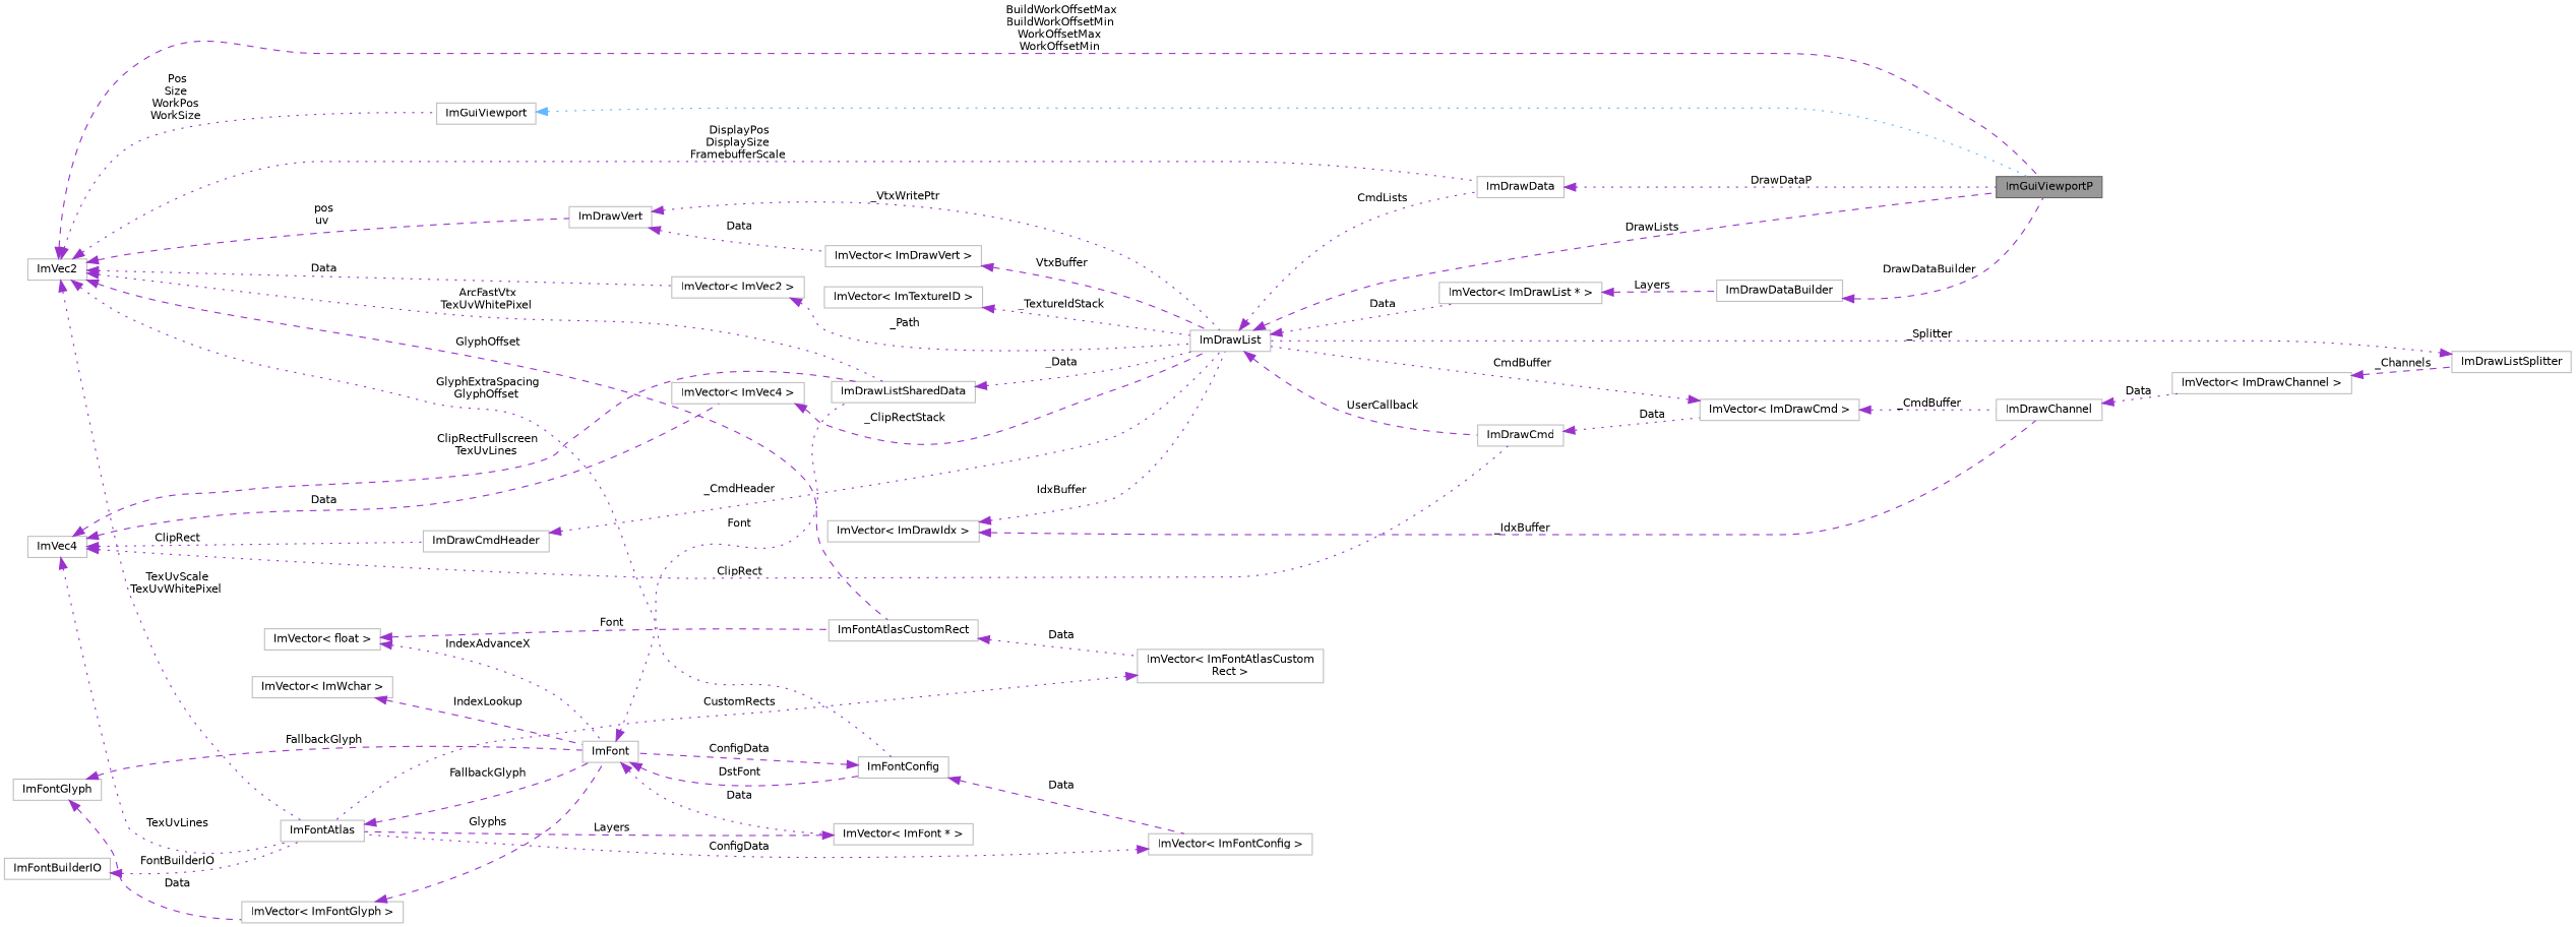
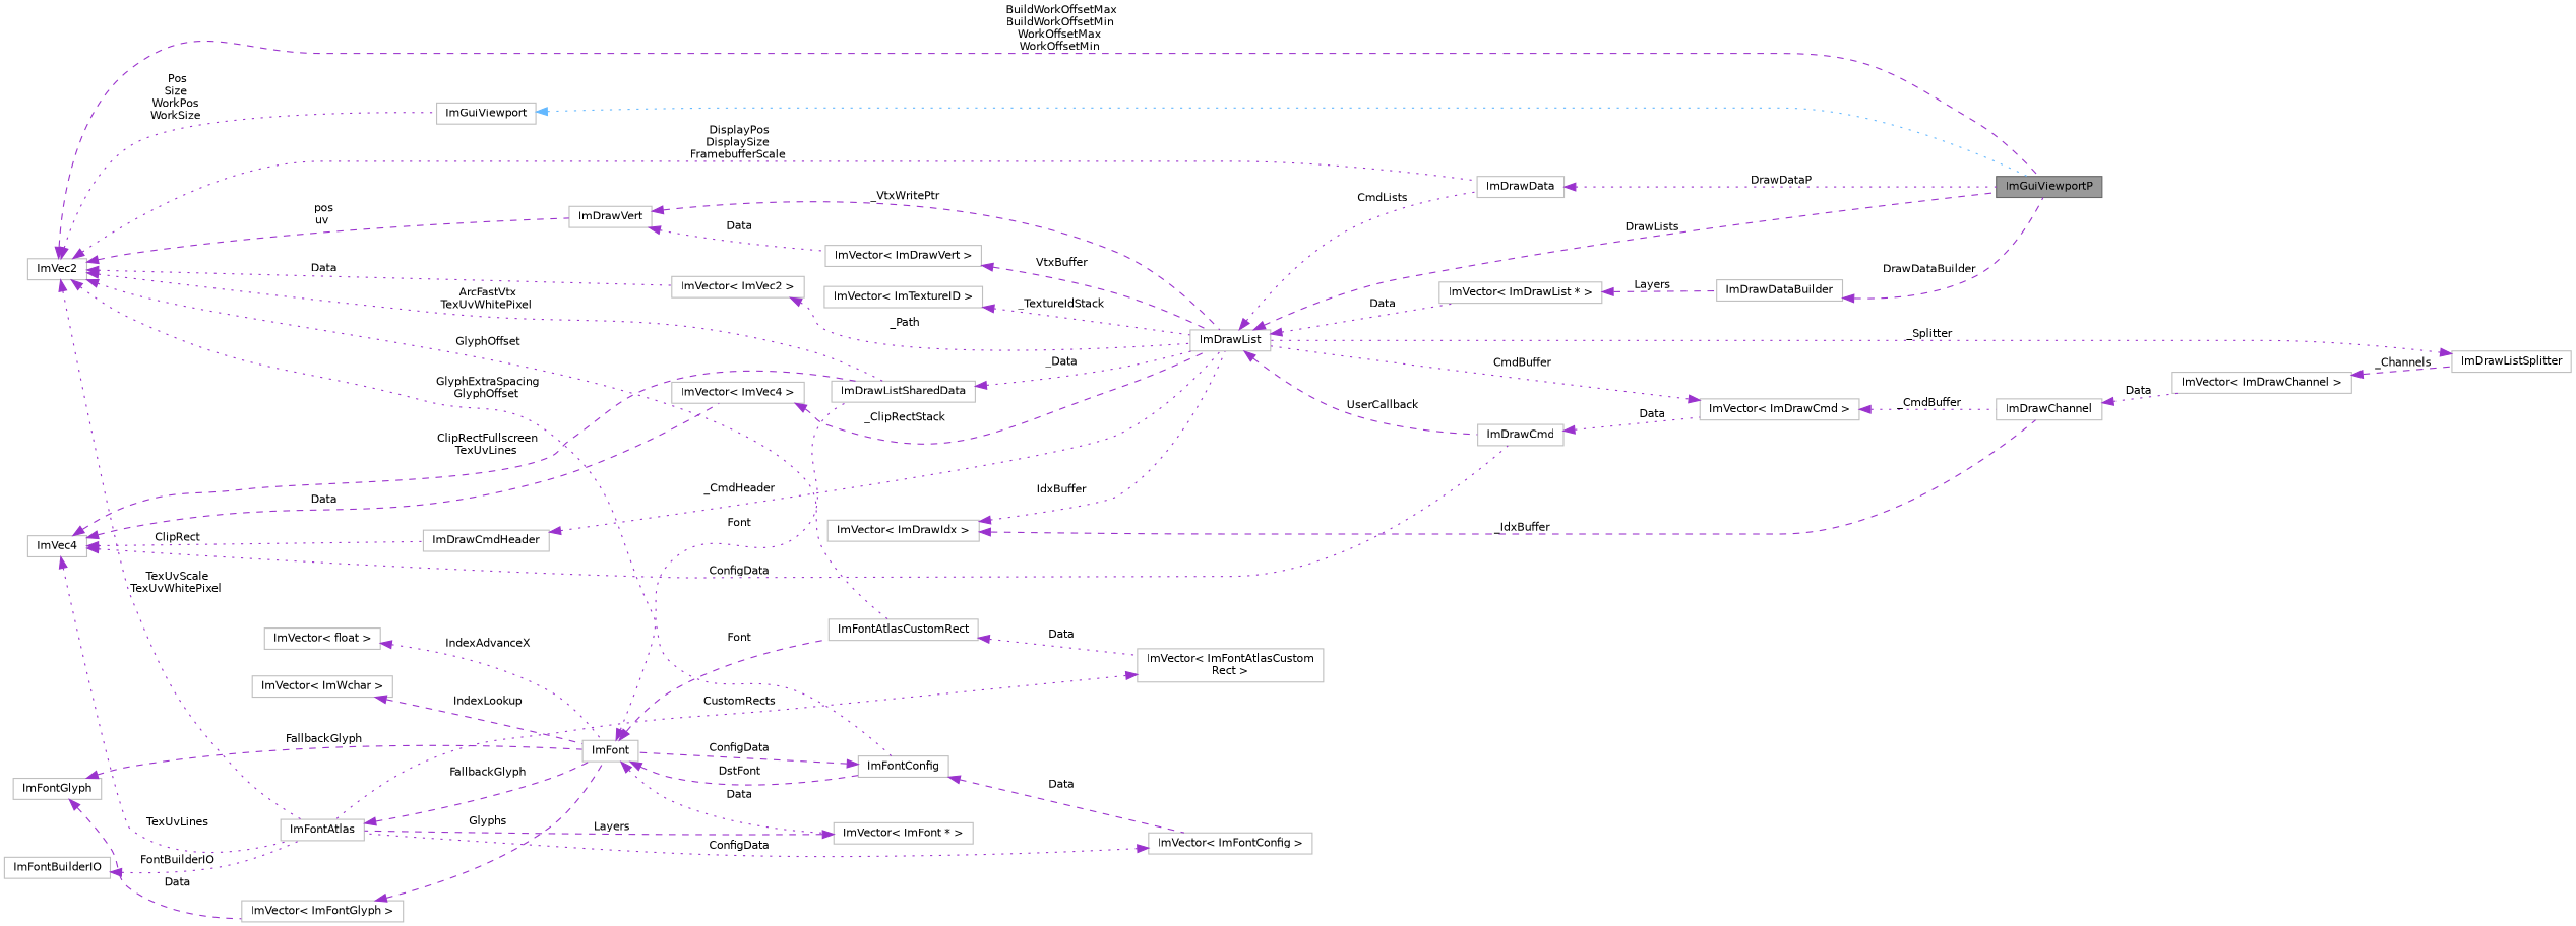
  digraph {
    rankdir=LR
    node [color=grey75 fillcolor=white fontname=Helvetica fontsize=10 shape=box style=filled]
    edge [color=darkorchid3 dir=back fontname=Helvetica fontsize=10 labelfontname=Helvetica labelfontsize=10 style=dotted]
    n1 [color=gray40 fillcolor=grey60 fontcolor=black height=0.2 label=ImGuiViewportP width=0.4]
    n2 [height=0.2 label=ImGuiViewport width=0.4]
    n3 [height=0.2 label=ImVec2 width=0.4]
    n4 [height=0.2 label=ImDrawVert width=0.4]
    n5 [height=0.2 label=ImDrawListSharedData width=0.4]
    n6 [height=0.2 label=ImFontAtlas width=0.4]
    n7 [height=0.2 label=ImFontAtlasCustomRect width=0.4]
    n8 [height=0.2 label=ImFontConfig width=0.4]
    n9 [height=0.2 label="ImVector\< ImVec2 \>" width=0.4]
    n10 [height=0.2 label=ImDrawData width=0.4]
    n11 [height=0.2 label=ImDrawList width=0.4]
    n12 [height=0.2 label="ImVector\< ImDrawVert \>" width=0.4]
    n13 [height=0.2 label=ImFont width=0.4]
    n14 [height=0.2 label="ImVector\< ImFontAtlasCustom\lRect \>" width=0.4]
    n15 [height=0.2 label="ImVector\< ImFontConfig \>" width=0.4]
    n16 [height=0.2 label=ImDrawCmd width=0.4]
    n17 [height=0.2 label="ImVector\< ImDrawList * \>" width=0.4]
    n18 [height=0.2 label="ImVector\< ImDrawCmd \>" width=0.4]
    n19 [height=0.2 label=ImDrawDataBuilder width=0.4]
    n20 [height=0.2 label=ImDrawChannel width=0.4]
    n21 [height=0.2 label="ImVector\< ImDrawChannel \>" width=0.4]
    n22 [height=0.2 label=ImVec4 width=0.4]
    n23 [height=0.2 label="ImVector\< ImVec4 \>" width=0.4]
    n24 [height=0.2 label=ImDrawCmdHeader width=0.4]
    n25 [height=0.2 label="ImVector\< ImDrawIdx \>" width=0.4]
    n26 [height=0.2 label="ImVector\< ImFont * \>" width=0.4]
    n27 [height=0.2 label="ImVector\< float \>" width=0.4]
    n28 [height=0.2 label="ImVector\< ImWchar \>" width=0.4]
    n29 [height=0.2 label="ImVector\< ImFontGlyph \>" width=0.4]
    n30 [height=0.2 label=ImFontGlyph width=0.4]
    n31 [height=0.2 label=ImFontBuilderIO width=0.4]
    n32 [height=0.2 label="ImVector\< ImTextureID \>" width=0.4]
    n33 [height=0.2 label=ImDrawListSplitter width=0.4]
    n2 -> n1 [color=steelblue1]
    n3 -> n1 [label=" BuildWorkOffsetMax\nBuildWorkOffsetMin\nWorkOffsetMax\nWorkOffsetMin" style=dashed]
    n3 -> n2 [label=" Pos\nSize\nWorkPos\nWorkSize"]
    n3 -> n4 [label=" pos\nuv" style=dashed]
    n3 -> n5 [label=" ArcFastVtx\nTexUvWhitePixel"]
    n3 -> n6 [label=" TexUvScale\nTexUvWhitePixel"]
-   n3 -> n7 [label=" GlyphOffset" style=dashed]
+   n3 -> n7 [label=" GlyphOffset"]
    n3 -> n8 [label=" GlyphExtraSpacing\nGlyphOffset"]
    n3 -> n9 [label=" Data"]
    n3 -> n10 [label=" DisplayPos\nDisplaySize\nFramebufferScale"]
-   n4 -> n11 [label=" _VtxWritePtr"]
+   n4 -> n11 [label=" _VtxWritePtr" style=dashed]
    n4 -> n12 [label=" Data"]
    n5 -> n11 [label=" _Data"]
    n6 -> n13 [label=" FallbackGlyph" style=dashed]
    n7 -> n14 [label=" Data"]
    n8 -> n13 [label=" ConfigData" style=dashed]
    n8 -> n15 [label=" Data" style=dashed]
    n9 -> n11 [label=" _Path"]
    n10 -> n1 [label=" DrawDataP"]
    n11 -> n1 [label=" DrawLists" style=dashed]
    n11 -> n10 [label=" CmdLists"]
    n11 -> n16 [label=" UserCallback" style=dashed]
    n11 -> n17 [label=" Data"]
    n12 -> n11 [label=" VtxBuffer" style=dashed]
    n13 -> n5 [label=" Font"]
-   n27 -> n7 [label=" Font" style=dashed]
+   n13 -> n7 [label=" Font" style=dashed]
    n13 -> n8 [label=" DstFont" style=dashed]
    n13 -> n26 [label=" Data"]
    n14 -> n6 [label=" CustomRects"]
    n15 -> n6 [label=" ConfigData"]
    n16 -> n18 [label=" Data"]
    n17 -> n19 [label=" Layers" style=dashed]
    n18 -> n11 [label=" CmdBuffer"]
    n18 -> n20 [label=" _CmdBuffer"]
    n19 -> n1 [label=" DrawDataBuilder" style=dashed]
    n20 -> n21 [label=" Data"]
    n21 -> n33 [label=" _Channels" style=dashed]
    n22 -> n5 [label=" ClipRectFullscreen\nTexUvLines" style=dashed]
    n22 -> n6 [label=" TexUvLines"]
-   n22 -> n16 [label=" ClipRect"]
+   n22 -> n16 [label=" ConfigData"]
    n22 -> n23 [label=" Data" style=dashed]
    n22 -> n24 [label=" ClipRect"]
    n23 -> n11 [label=" _ClipRectStack" style=dashed]
    n24 -> n11 [label=" _CmdHeader"]
    n25 -> n11 [label=" IdxBuffer"]
    n25 -> n20 [label=" _IdxBuffer" style=dashed]
    n26 -> n6 [label=" Layers" style=dashed]
    n27 -> n13 [label=" IndexAdvanceX"]
    n28 -> n13 [label=" IndexLookup" style=dashed]
    n29 -> n13 [label=" Glyphs" style=dashed]
    n30 -> n13 [label=" FallbackGlyph" style=dashed]
    n30 -> n29 [label=" Data" style=dashed]
    n31 -> n6 [label=" FontBuilderIO"]
    n32 -> n11 [label=" _TextureIdStack"]
    n33 -> n11 [label=" _Splitter"]
  }
